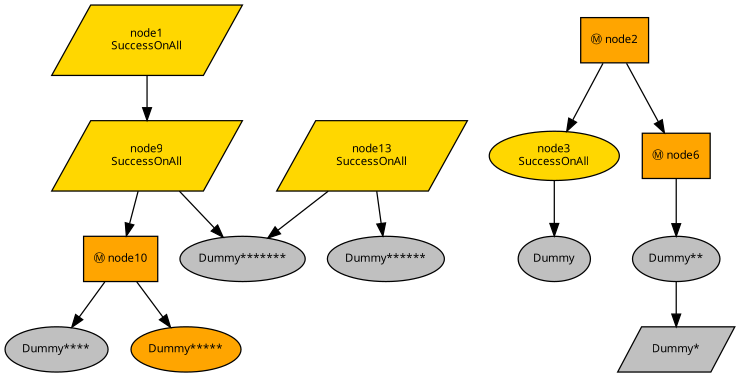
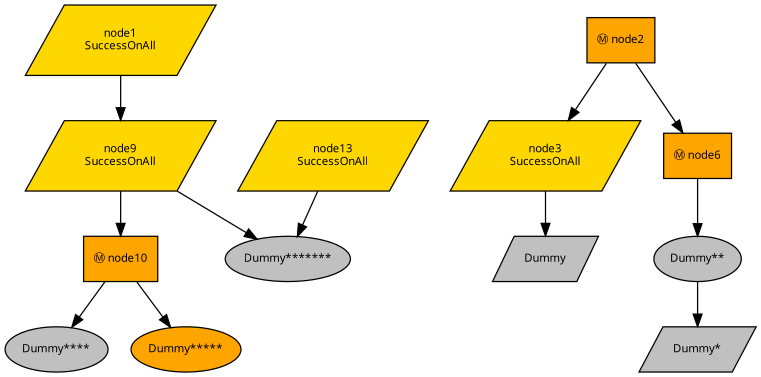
  digraph {
    fontname="Noto Sans"
    ordering=out
    node [fillcolor=gray fontcolor=black fontname="Noto Sans" fontsize=9 shape=ellipse style=filled]
    edge [fontname="Noto Sans"]
    n1 [fillcolor=gold label="node1\nSuccessOnAll" shape=parallelogram]
    n2 [fillcolor=gold label="node9\nSuccessOnAll" shape=parallelogram]
    n3 [fillcolor=orange label="Ⓜ node2" shape=box]
-   n4 [fillcolor=gold label="node3\nSuccessOnAll"]
+   n4 [fillcolor=gold label="node3\nSuccessOnAll" shape=parallelogram]
    n5 [fillcolor=orange label="Ⓜ node6" shape=box]
    n6 [fillcolor=orange label="Ⓜ node10" shape=box]
    n7 [label="Dummy*******"]
-   n8 [label=Dummy]
+   n8 [label=Dummy shape=parallelogram]
    n9 [label="Dummy**"]
    n10 [label="Dummy*" shape=parallelogram]
    n11 [label="Dummy****"]
    n12 [fillcolor=orange label="Dummy*****"]
    n13 [fillcolor=gold label="node13\nSuccessOnAll" shape=parallelogram]
-   n14 [label="Dummy******"]
    n1 -> n2
    n2 -> n6
    n2 -> n7
    n3 -> n4
    n3 -> n5
    n4 -> n8
    n5 -> n9
    n6 -> n11
    n6 -> n12
    n9 -> n10
    n13 -> n7
-   n13 -> n14
  }
